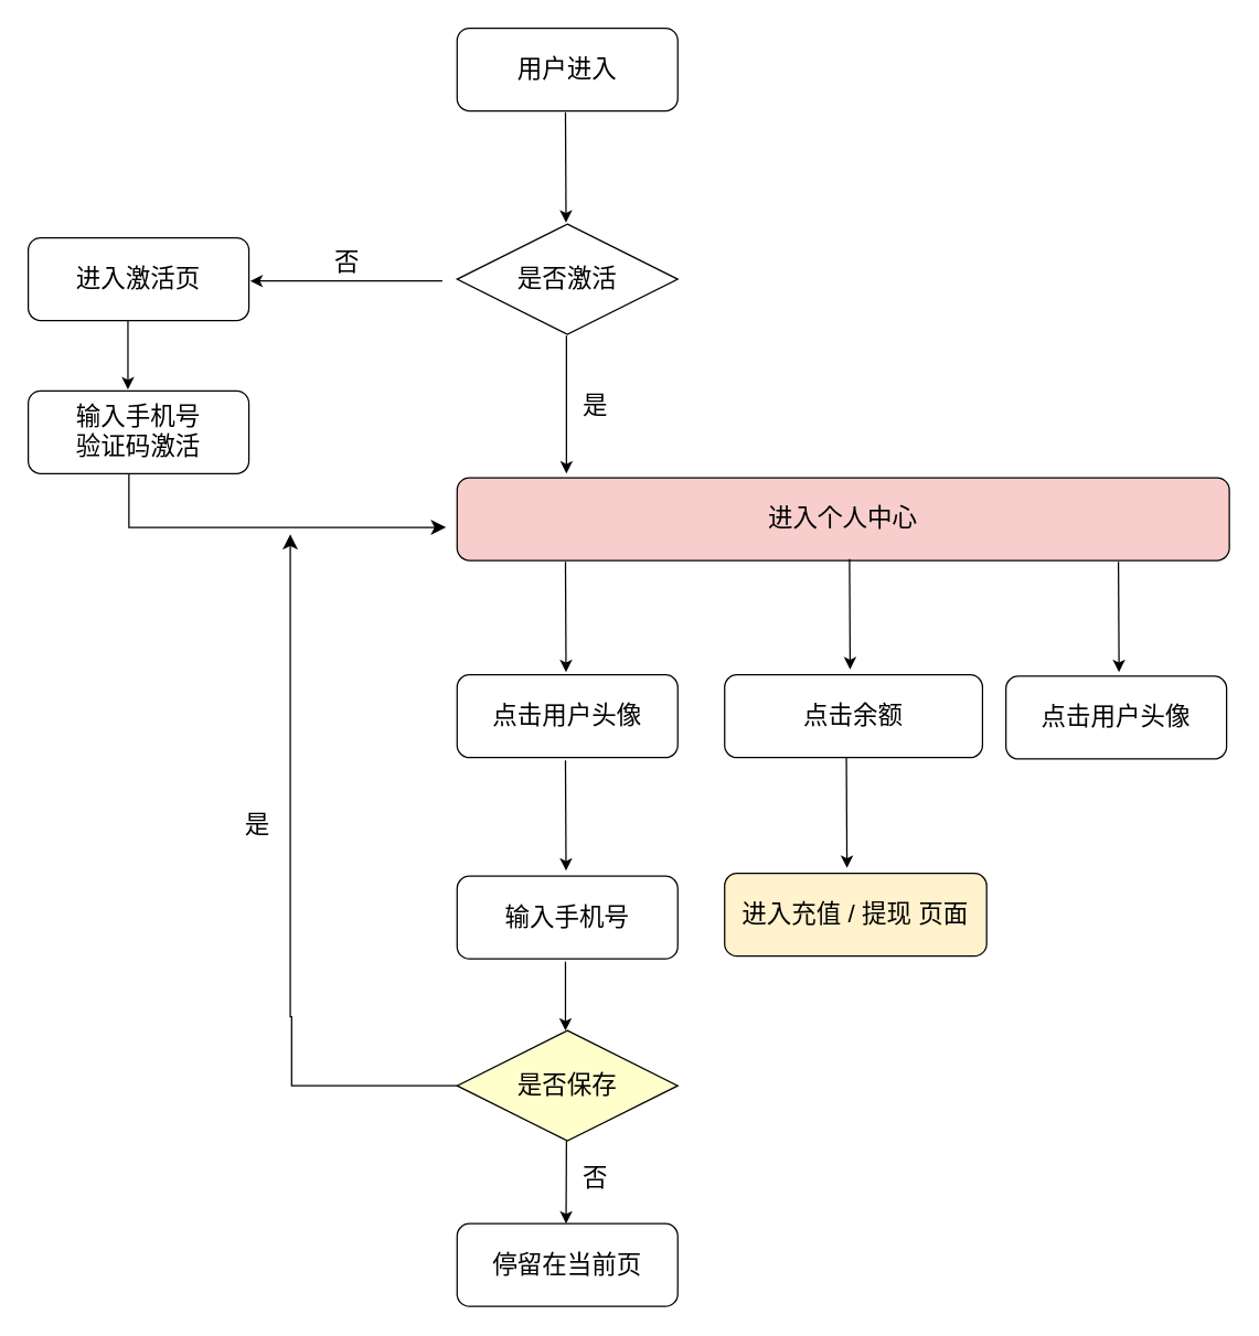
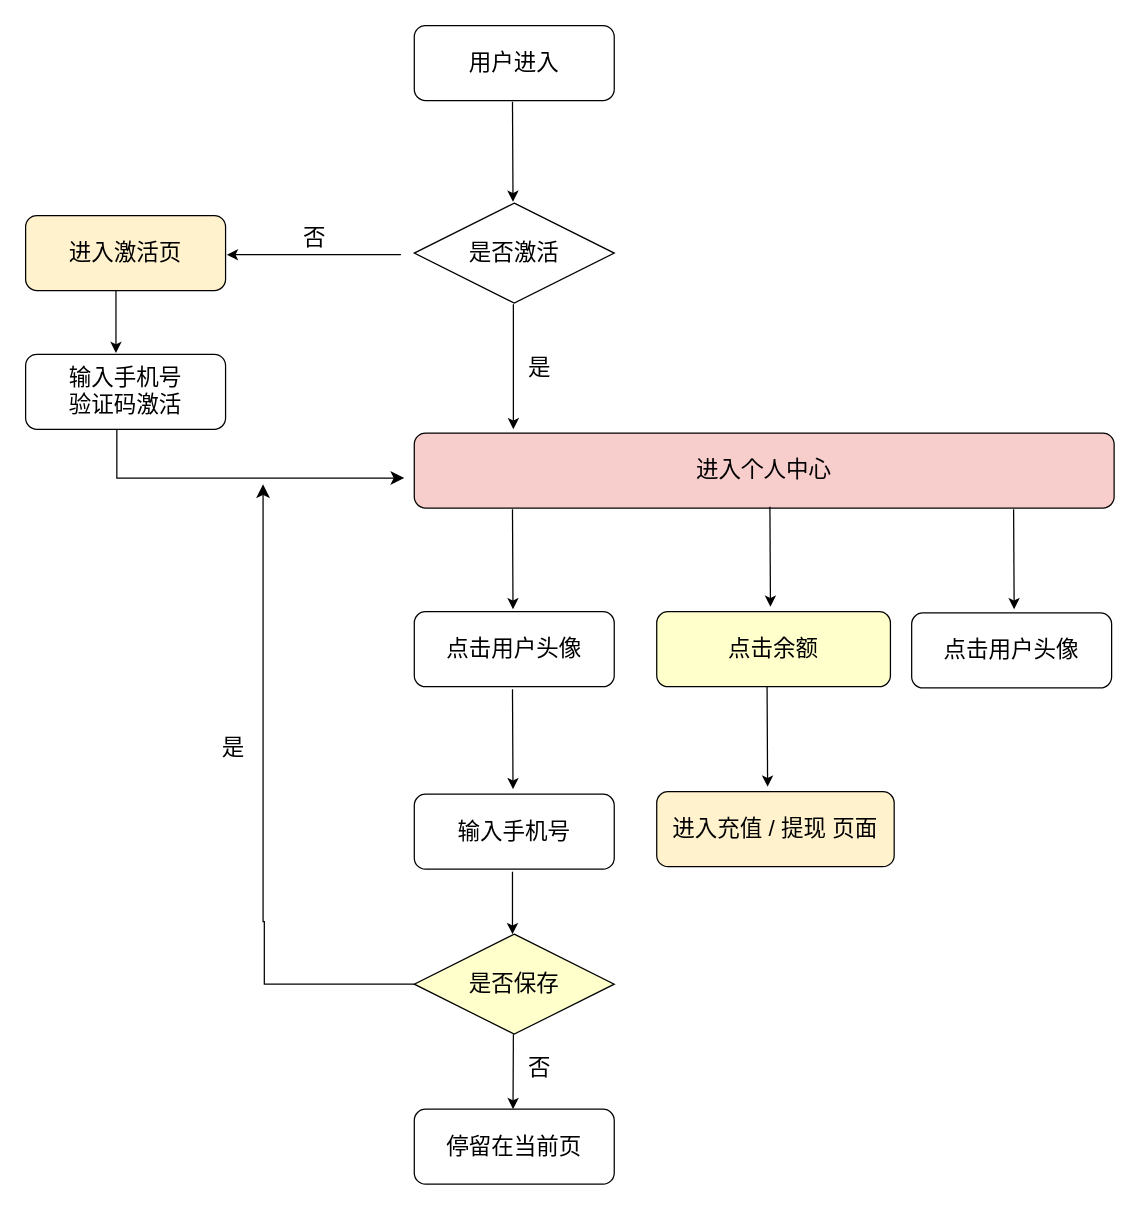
  <mxCell id="0" />
  <mxCell id="1" parent="0" />
  <mxCell id="2" value="&lt;font style=&quot;font-size: 18px;&quot;&gt;用户进入&lt;/font&gt;" style="rounded=1;whiteSpace=wrap;html=1;" vertex="1" parent="1"><mxGeometry x="331" y="20" width="160" height="60" as="geometry" /></mxCell>
  <mxCell id="3" value="&lt;font style=&quot;font-size: 18px;&quot;&gt;是否激活&lt;/font&gt;" style="rhombus;whiteSpace=wrap;html=1;" vertex="1" parent="1"><mxGeometry x="331" y="162" width="160" height="80" as="geometry" /></mxCell>
  <mxCell id="4" value="" style="endArrow=classic;html=1;rounded=0;" edge="1" parent="1"><mxGeometry width="50" height="50" relative="1" as="geometry"><mxPoint x="410.29" y="243" as="sourcePoint" /><mxPoint x="410.29" y="343" as="targetPoint" /></mxGeometry></mxCell>
  <mxCell id="5" value="&lt;font style=&quot;font-size: 18px;&quot;&gt;是&lt;/font&gt;" style="text;html=1;align=center;verticalAlign=middle;resizable=0;points=[];autosize=1;strokeColor=none;fillColor=none;" vertex="1" parent="1"><mxGeometry x="411" y="274" width="40" height="40" as="geometry" /></mxCell>
  <mxCell id="6" value="" style="endArrow=classic;html=1;rounded=0;" edge="1" parent="1"><mxGeometry width="50" height="50" relative="1" as="geometry"><mxPoint x="320.29" y="203.29" as="sourcePoint" /><mxPoint x="181" y="203.29" as="targetPoint" /></mxGeometry></mxCell>
  <mxCell id="7" value="&lt;font style=&quot;font-size: 18px;&quot;&gt;否&lt;/font&gt;" style="text;html=1;align=center;verticalAlign=middle;resizable=0;points=[];autosize=1;strokeColor=none;fillColor=none;" vertex="1" parent="1"><mxGeometry x="231" y="170" width="40" height="40" as="geometry" /></mxCell>
  <mxCell id="8" value="&lt;font style=&quot;font-size: 18px;&quot;&gt;进入个人中心&lt;/font&gt;" style="rounded=1;whiteSpace=wrap;html=1;fillColor=#f8cecc;" vertex="1" parent="1"><mxGeometry x="331" y="346" width="560" height="60" as="geometry" /></mxCell>
- <mxCell id="9" value="&lt;font style=&quot;font-size: 18px;&quot;&gt;进入激活页&lt;/font&gt;" style="rounded=1;whiteSpace=wrap;html=1;" vertex="1" parent="1"><mxGeometry x="20" y="172" width="160" height="60" as="geometry" /></mxCell>
+ <mxCell id="9" value="&lt;font style=&quot;font-size: 18px;&quot;&gt;进入激活页&lt;/font&gt;" style="rounded=1;whiteSpace=wrap;html=1;fillColor=#fff2cc;" vertex="1" parent="1"><mxGeometry x="20" y="172" width="160" height="60" as="geometry" /></mxCell>
  <mxCell id="10" value="" style="edgeStyle=segmentEdgeStyle;endArrow=classic;html=1;curved=0;rounded=0;endSize=8;startSize=8;" edge="1" parent="1"><mxGeometry width="50" height="50" relative="1" as="geometry"><mxPoint x="93" y="341" as="sourcePoint" /><mxPoint x="323" y="382" as="targetPoint" /><Array as="points"><mxPoint x="93" y="382" /></Array></mxGeometry></mxCell>
  <mxCell id="11" value="&lt;font style=&quot;font-size: 18px;&quot;&gt;输入手机号&lt;br&gt;验证码激活&lt;br&gt;&lt;/font&gt;" style="rounded=1;whiteSpace=wrap;html=1;" vertex="1" parent="1"><mxGeometry x="20" y="283" width="160" height="60" as="geometry" /></mxCell>
  <mxCell id="12" value="" style="endArrow=classic;html=1;rounded=0;" edge="1" parent="1"><mxGeometry width="50" height="50" relative="1" as="geometry"><mxPoint x="92.29" y="232" as="sourcePoint" /><mxPoint x="92.29" y="282" as="targetPoint" /></mxGeometry></mxCell>
  <mxCell id="13" value="" style="endArrow=classic;html=1;rounded=0;" edge="1" parent="1"><mxGeometry width="50" height="50" relative="1" as="geometry"><mxPoint x="409.57" y="407" as="sourcePoint" /><mxPoint x="410" y="487" as="targetPoint" /></mxGeometry></mxCell>
  <mxCell id="14" value="" style="endArrow=classic;html=1;rounded=0;" edge="1" parent="1"><mxGeometry width="50" height="50" relative="1" as="geometry"><mxPoint x="409.57" y="81" as="sourcePoint" /><mxPoint x="410" y="161" as="targetPoint" /></mxGeometry></mxCell>
  <mxCell id="15" value="&lt;font style=&quot;font-size: 18px;&quot;&gt;点击用户头像&lt;/font&gt;" style="rounded=1;whiteSpace=wrap;html=1;" vertex="1" parent="1"><mxGeometry x="331" y="489" width="160" height="60" as="geometry" /></mxCell>
  <mxCell id="16" value="" style="endArrow=classic;html=1;rounded=0;" edge="1" parent="1"><mxGeometry width="50" height="50" relative="1" as="geometry"><mxPoint x="409.57" y="551" as="sourcePoint" /><mxPoint x="410" y="631" as="targetPoint" /></mxGeometry></mxCell>
  <mxCell id="17" value="&lt;font style=&quot;font-size: 18px;&quot;&gt;输入手机号&lt;/font&gt;" style="rounded=1;whiteSpace=wrap;html=1;" vertex="1" parent="1"><mxGeometry x="331" y="635" width="160" height="60" as="geometry" /></mxCell>
  <mxCell id="18" value="&lt;font style=&quot;font-size: 18px;&quot;&gt;是否保存&lt;/font&gt;" style="rhombus;whiteSpace=wrap;html=1;fillColor=#ffffcc;" vertex="1" parent="1"><mxGeometry x="331" y="747" width="160" height="80" as="geometry" /></mxCell>
  <mxCell id="19" value="" style="endArrow=classic;html=1;rounded=0;" edge="1" parent="1"><mxGeometry width="50" height="50" relative="1" as="geometry"><mxPoint x="409.57" y="697" as="sourcePoint" /><mxPoint x="409.57" y="747" as="targetPoint" /></mxGeometry></mxCell>
  <mxCell id="20" value="" style="edgeStyle=segmentEdgeStyle;endArrow=classic;html=1;curved=0;rounded=0;endSize=8;startSize=8;exitX=0;exitY=0.5;exitDx=0;exitDy=0;" edge="1" parent="1" source="18"><mxGeometry width="50" height="50" relative="1" as="geometry"><mxPoint x="311" y="787" as="sourcePoint" /><mxPoint x="210" y="387" as="targetPoint" /><Array as="points"><mxPoint x="211" y="787" /><mxPoint x="211" y="737" /></Array></mxGeometry></mxCell>
  <mxCell id="21" value="&lt;font style=&quot;font-size: 18px;&quot;&gt;是&lt;/font&gt;" style="text;html=1;align=center;verticalAlign=middle;resizable=0;points=[];autosize=1;strokeColor=none;fillColor=none;" vertex="1" parent="1"><mxGeometry x="166" y="578" width="40" height="40" as="geometry" /></mxCell>
  <mxCell id="22" value="" style="endArrow=classic;html=1;rounded=0;" edge="1" parent="1"><mxGeometry width="50" height="50" relative="1" as="geometry"><mxPoint x="410.29" y="827" as="sourcePoint" /><mxPoint x="410" y="887" as="targetPoint" /></mxGeometry></mxCell>
  <mxCell id="23" value="&lt;font style=&quot;font-size: 18px;&quot;&gt;否&lt;/font&gt;" style="text;html=1;align=center;verticalAlign=middle;resizable=0;points=[];autosize=1;strokeColor=none;fillColor=none;" vertex="1" parent="1"><mxGeometry x="411" y="834" width="40" height="40" as="geometry" /></mxCell>
  <mxCell id="24" value="&lt;font style=&quot;font-size: 18px;&quot;&gt;停留在当前页&lt;/font&gt;" style="rounded=1;whiteSpace=wrap;html=1;" vertex="1" parent="1"><mxGeometry x="331" y="887" width="160" height="60" as="geometry" /></mxCell>
  <mxCell id="25" value="" style="endArrow=classic;html=1;rounded=0;" edge="1" parent="1"><mxGeometry width="50" height="50" relative="1" as="geometry"><mxPoint x="615.57" y="405" as="sourcePoint" /><mxPoint x="616" y="485" as="targetPoint" /></mxGeometry></mxCell>
- <mxCell id="26" value="&lt;font style=&quot;font-size: 18px;&quot;&gt;点击余额&lt;/font&gt;" style="rounded=1;whiteSpace=wrap;html=1;" vertex="1" parent="1"><mxGeometry x="525" y="489" width="187" height="60" as="geometry" /></mxCell>
+ <mxCell id="26" value="&lt;font style=&quot;font-size: 18px;&quot;&gt;点击余额&lt;/font&gt;" style="rounded=1;whiteSpace=wrap;html=1;fillColor=#ffffcc;" vertex="1" parent="1"><mxGeometry x="525" y="489" width="187" height="60" as="geometry" /></mxCell>
  <mxCell id="27" value="&lt;font style=&quot;font-size: 18px;&quot;&gt;点击用户头像&lt;/font&gt;" style="rounded=1;whiteSpace=wrap;html=1;" vertex="1" parent="1"><mxGeometry x="729" y="490" width="160" height="60" as="geometry" /></mxCell>
  <mxCell id="28" value="" style="endArrow=classic;html=1;rounded=0;" edge="1" parent="1"><mxGeometry width="50" height="50" relative="1" as="geometry"><mxPoint x="810.57" y="407" as="sourcePoint" /><mxPoint x="811" y="487" as="targetPoint" /></mxGeometry></mxCell>
  <mxCell id="29" value="" style="endArrow=classic;html=1;rounded=0;" edge="1" parent="1"><mxGeometry width="50" height="50" relative="1" as="geometry"><mxPoint x="613.29" y="549" as="sourcePoint" /><mxPoint x="613.72" y="629" as="targetPoint" /></mxGeometry></mxCell>
  <mxCell id="30" value="&lt;font style=&quot;font-size: 18px;&quot;&gt;进入充值 / 提现 页面&lt;/font&gt;" style="rounded=1;whiteSpace=wrap;html=1;fillColor=#fff2cc;" vertex="1" parent="1"><mxGeometry x="525" y="633" width="190" height="60" as="geometry" /></mxCell>
